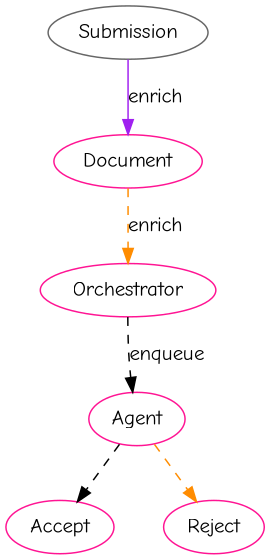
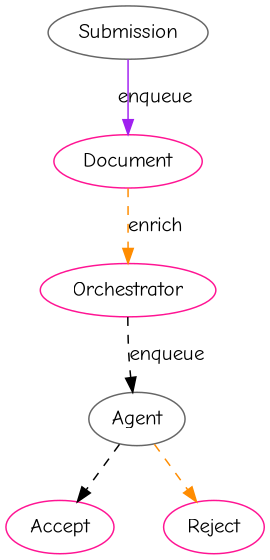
  digraph {
    fontname="Comic Neue"
    rankdir=TB
    splines=true
    node [color=deeppink fontname="Comic Neue"]
    edge [fontname="Comic Neue" style=dashed]
    n1 [color=gray40 label=Submission]
    n2 [label=Document]
    n3 [label=Orchestrator]
-   n4 [label=Agent]
+   n4 [color=gray40 label=Agent]
    n5 [label=Accept]
    n6 [label=Reject]
-   n1 -> n2 [color=purple label=enrich style=solid]
+   n1 -> n2 [color=purple label=enqueue style=solid]
    n2 -> n3 [color=darkorange label=enrich]
    n3 -> n4 [color=black label=enqueue]
    n3 -> n5 [style=invis]
    n3 -> n6 [style=invis]
    n4 -> n5 [color=black]
    n4 -> n6 [color=darkorange]
  }
